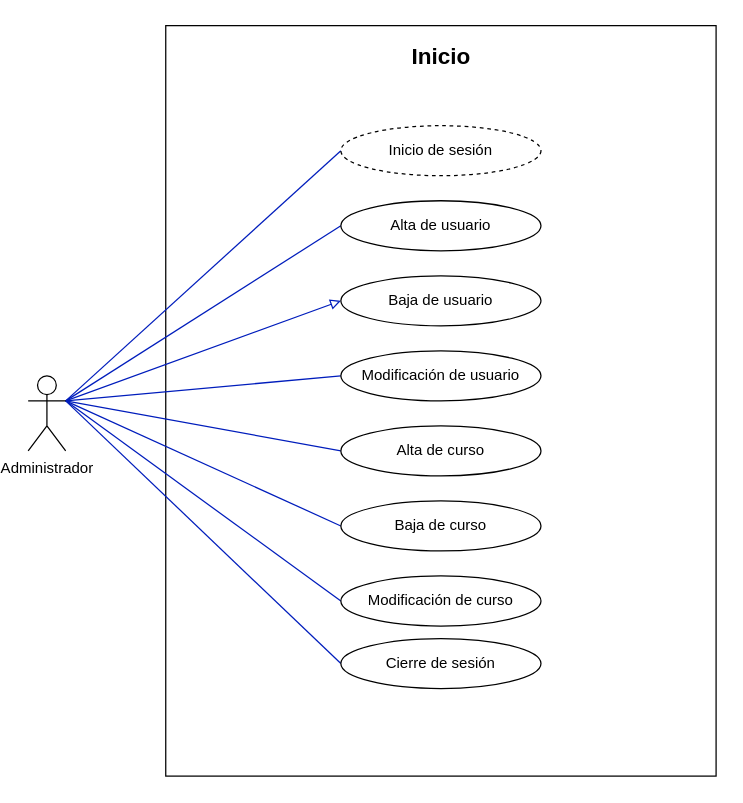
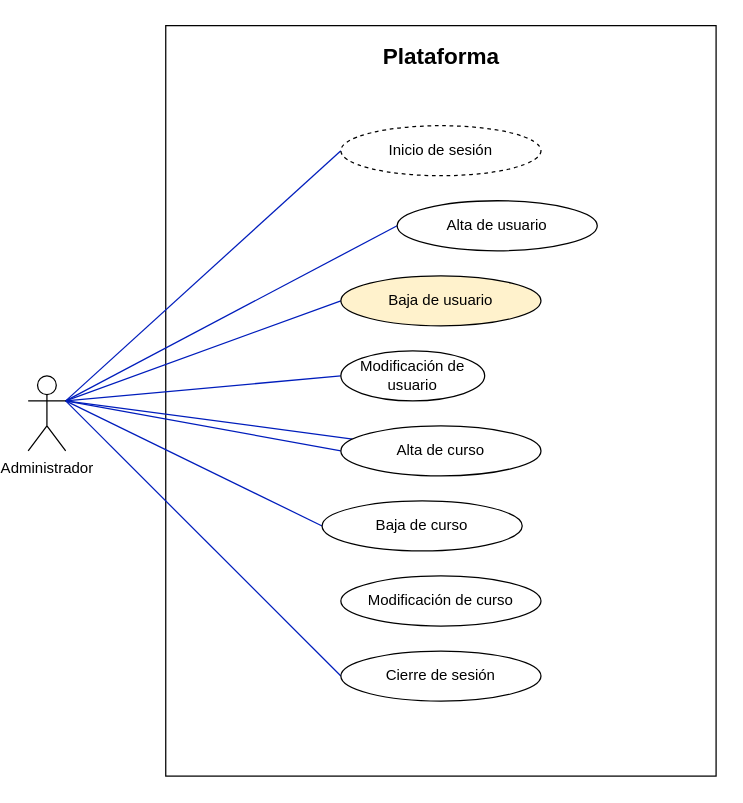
  <mxCell id="0" />
  <mxCell id="1" parent="0" />
  <mxCell id="2" value="" style="rounded=0;whiteSpace=wrap;html=1;" vertex="1" parent="1"><mxGeometry x="130" y="20" width="440" height="600" as="geometry" /></mxCell>
  <mxCell id="3" style="rounded=0;orthogonalLoop=1;jettySize=auto;html=1;entryX=0;entryY=0.5;entryDx=0;entryDy=0;fontSize=18;endArrow=none;endFill=0;fillColor=#0050ef;strokeColor=#001DBC;exitX=1;exitY=0.333;exitDx=0;exitDy=0;exitPerimeter=0;" edge="1" parent="1" source="11" target="12"><mxGeometry relative="1" as="geometry" /></mxCell>
  <mxCell id="4" style="edgeStyle=none;rounded=0;orthogonalLoop=1;jettySize=auto;html=1;entryX=0;entryY=0.5;entryDx=0;entryDy=0;endArrow=none;endFill=0;fontSize=18;fillColor=#0050ef;strokeColor=#001DBC;" edge="1" parent="1" target="14"><mxGeometry relative="1" as="geometry"><mxPoint x="50" y="320" as="sourcePoint" /></mxGeometry></mxCell>
- <mxCell id="5" style="edgeStyle=none;rounded=0;orthogonalLoop=1;jettySize=auto;html=1;entryX=0;entryY=0.5;entryDx=0;entryDy=0;endArrow=block;endFill=0;fontSize=18;exitX=1;exitY=0.333;exitDx=0;exitDy=0;exitPerimeter=0;fillColor=#0050ef;strokeColor=#001DBC;" edge="1" parent="1" source="11" target="15"><mxGeometry relative="1" as="geometry"><mxPoint x="90" y="200" as="sourcePoint" /></mxGeometry></mxCell>
+ <mxCell id="5" style="edgeStyle=none;rounded=0;orthogonalLoop=1;jettySize=auto;html=1;entryX=0;entryY=0.5;entryDx=0;entryDy=0;endArrow=none;endFill=0;fontSize=18;exitX=1;exitY=0.333;exitDx=0;exitDy=0;exitPerimeter=0;fillColor=#0050ef;strokeColor=#001DBC;" edge="1" parent="1" source="11" target="15"><mxGeometry relative="1" as="geometry"><mxPoint x="90" y="200" as="sourcePoint" /></mxGeometry></mxCell>
  <mxCell id="6" style="edgeStyle=none;rounded=0;orthogonalLoop=1;jettySize=auto;html=1;entryX=0;entryY=0.5;entryDx=0;entryDy=0;endArrow=none;endFill=0;fontSize=18;exitX=1;exitY=0.333;exitDx=0;exitDy=0;exitPerimeter=0;fillColor=#0050ef;strokeColor=#001DBC;" edge="1" parent="1" source="11" target="16"><mxGeometry relative="1" as="geometry"><mxPoint x="80" y="220" as="sourcePoint" /></mxGeometry></mxCell>
  <mxCell id="7" style="edgeStyle=none;rounded=0;orthogonalLoop=1;jettySize=auto;html=1;entryX=0;entryY=0.5;entryDx=0;entryDy=0;endArrow=none;endFill=0;fontSize=18;fillColor=#0050ef;strokeColor=#001DBC;" edge="1" parent="1" target="17"><mxGeometry relative="1" as="geometry"><mxPoint x="50" y="320" as="sourcePoint" /></mxGeometry></mxCell>
  <mxCell id="8" style="edgeStyle=none;rounded=0;orthogonalLoop=1;jettySize=auto;html=1;entryX=0;entryY=0.5;entryDx=0;entryDy=0;endArrow=none;endFill=0;fontSize=18;exitX=1;exitY=0.333;exitDx=0;exitDy=0;exitPerimeter=0;fillColor=#0050ef;strokeColor=#001DBC;" edge="1" parent="1" source="11" target="18"><mxGeometry relative="1" as="geometry"><mxPoint x="70" y="220" as="sourcePoint" /></mxGeometry></mxCell>
- <mxCell id="9" style="edgeStyle=none;rounded=0;orthogonalLoop=1;jettySize=auto;html=1;entryX=0;entryY=0.5;entryDx=0;entryDy=0;endArrow=none;endFill=0;fontSize=18;exitX=1;exitY=0.333;exitDx=0;exitDy=0;exitPerimeter=0;fillColor=#0050ef;strokeColor=#001DBC;" edge="1" parent="1" source="11" target="19"><mxGeometry relative="1" as="geometry"><mxPoint x="80" y="220" as="sourcePoint" /></mxGeometry></mxCell>
+ <mxCell id="9" style="edgeStyle=none;rounded=0;orthogonalLoop=1;jettySize=auto;html=1;endArrow=none;endFill=0;fontSize=18;exitX=1;exitY=0.333;exitDx=0;exitDy=0;exitPerimeter=0;fillColor=#0050ef;strokeColor=#001DBC;" edge="1" parent="1" source="11" target="17"><mxGeometry relative="1" as="geometry"><mxPoint x="80" y="220" as="sourcePoint" /></mxGeometry></mxCell>
  <mxCell id="10" style="edgeStyle=none;rounded=0;orthogonalLoop=1;jettySize=auto;html=1;entryX=0;entryY=0.5;entryDx=0;entryDy=0;endArrow=none;endFill=0;fontSize=18;exitX=1;exitY=0.333;exitDx=0;exitDy=0;exitPerimeter=0;fillColor=#0050ef;strokeColor=#001DBC;" edge="1" parent="1" source="11" target="20"><mxGeometry relative="1" as="geometry"><mxPoint x="60" y="420" as="sourcePoint" /></mxGeometry></mxCell>
  <mxCell id="11" value="Administrador" style="shape=umlActor;verticalLabelPosition=bottom;verticalAlign=top;html=1;outlineConnect=0;" vertex="1" parent="1"><mxGeometry x="20" y="300" width="30" height="60" as="geometry" /></mxCell>
  <mxCell id="12" value="Inicio de sesión" style="ellipse;whiteSpace=wrap;html=1;dashed=1;" vertex="1" parent="1"><mxGeometry x="270" y="100" width="160" height="40" as="geometry" /></mxCell>
- <mxCell id="13" value="&lt;font style=&quot;font-size: 18px;&quot;&gt;Inicio&lt;/font&gt;" style="text;strokeColor=none;fillColor=none;html=1;fontSize=18;fontStyle=1;verticalAlign=middle;align=center;" vertex="1" parent="1"><mxGeometry x="270" y="30" width="160" height="30" as="geometry" /></mxCell>
- <mxCell id="14" value="Alta de usuario" style="ellipse;whiteSpace=wrap;html=1;" vertex="1" parent="1"><mxGeometry x="270" y="160" width="160" height="40" as="geometry" /></mxCell>
- <mxCell id="15" value="Baja de usuario" style="ellipse;whiteSpace=wrap;html=1;" vertex="1" parent="1"><mxGeometry x="270" y="220" width="160" height="40" as="geometry" /></mxCell>
- <mxCell id="16" value="Modificación de usuario" style="ellipse;whiteSpace=wrap;html=1;" vertex="1" parent="1"><mxGeometry x="270" y="280" width="160" height="40" as="geometry" /></mxCell>
+ <mxCell id="13" value="&lt;font style=&quot;font-size: 18px;&quot;&gt;Plataforma&lt;/font&gt;" style="text;strokeColor=none;fillColor=none;html=1;fontSize=18;fontStyle=1;verticalAlign=middle;align=center;" vertex="1" parent="1"><mxGeometry x="270" y="30" width="160" height="30" as="geometry" /></mxCell>
+ <mxCell id="14" value="Alta de usuario" style="ellipse;whiteSpace=wrap;html=1;" vertex="1" parent="1"><mxGeometry x="315" y="160" width="160" height="40" as="geometry" /></mxCell>
+ <mxCell id="15" value="Baja de usuario" style="ellipse;whiteSpace=wrap;html=1;fillColor=#fff2cc;" vertex="1" parent="1"><mxGeometry x="270" y="220" width="160" height="40" as="geometry" /></mxCell>
+ <mxCell id="16" value="Modificación de usuario" style="ellipse;whiteSpace=wrap;html=1;" vertex="1" parent="1"><mxGeometry x="270" y="280" width="115" height="40" as="geometry" /></mxCell>
  <mxCell id="17" value="Alta de curso" style="ellipse;whiteSpace=wrap;html=1;" vertex="1" parent="1"><mxGeometry x="270" y="340" width="160" height="40" as="geometry" /></mxCell>
- <mxCell id="18" value="Baja de curso" style="ellipse;whiteSpace=wrap;html=1;" vertex="1" parent="1"><mxGeometry x="270" y="400" width="160" height="40" as="geometry" /></mxCell>
+ <mxCell id="18" value="Baja de curso" style="ellipse;whiteSpace=wrap;html=1;" vertex="1" parent="1"><mxGeometry x="255" y="400" width="160" height="40" as="geometry" /></mxCell>
  <mxCell id="19" value="Modificación de curso" style="ellipse;whiteSpace=wrap;html=1;" vertex="1" parent="1"><mxGeometry x="270" y="460" width="160" height="40" as="geometry" /></mxCell>
- <mxCell id="20" value="Cierre de sesión" style="ellipse;whiteSpace=wrap;html=1;" vertex="1" parent="1"><mxGeometry x="270" y="510" width="160" height="40" as="geometry" /></mxCell>
+ <mxCell id="20" value="Cierre de sesión" style="ellipse;whiteSpace=wrap;html=1;" vertex="1" parent="1"><mxGeometry x="270" y="520" width="160" height="40" as="geometry" /></mxCell>
